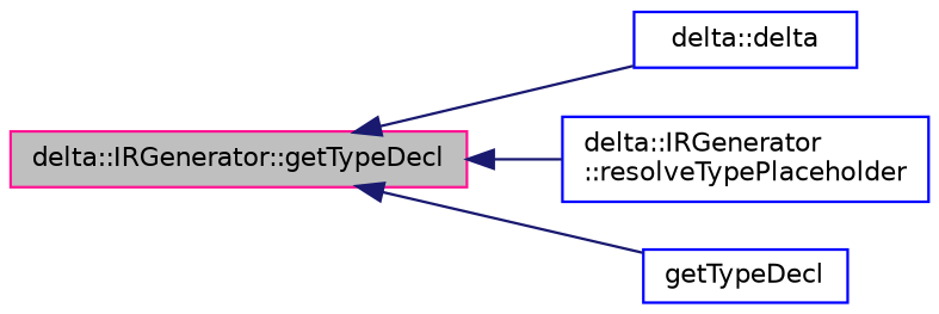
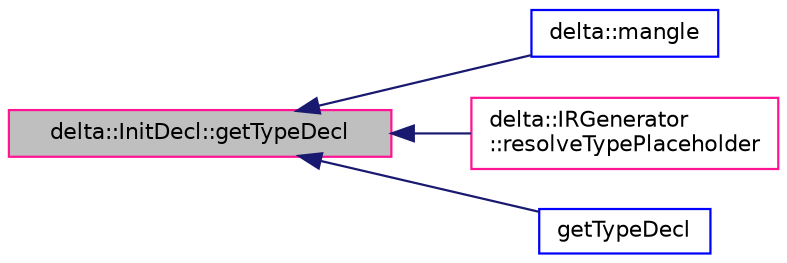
  digraph {
    rankdir=LR
    node [color=deeppink fillcolor=white fontname=Helvetica fontsize=10 shape=record style=filled]
    edge [color=midnightblue dir=back fontname=Helvetica fontsize=10 labelfontname=Helvetica labelfontsize=10 style=solid]
-   n1 [fillcolor=grey75 fontcolor=black height=0.2 label="delta::IRGenerator::getTypeDecl" width=0.4]
-   n2 [color=blue height=0.2 label="delta::delta" width=0.4]
-   n3 [color=blue height=0.2 label="delta::IRGenerator\l::resolveTypePlaceholder" width=0.4]
+   n1 [fillcolor=grey75 fontcolor=black height=0.2 label="delta::InitDecl::getTypeDecl" width=0.4]
+   n2 [color=blue height=0.2 label="delta::mangle" width=0.4]
+   n3 [height=0.2 label="delta::IRGenerator\l::resolveTypePlaceholder" width=0.4]
    n4 [color=blue height=0.2 label=getTypeDecl width=0.4]
    n1 -> n2
    n1 -> n3
    n1 -> n4
  }
